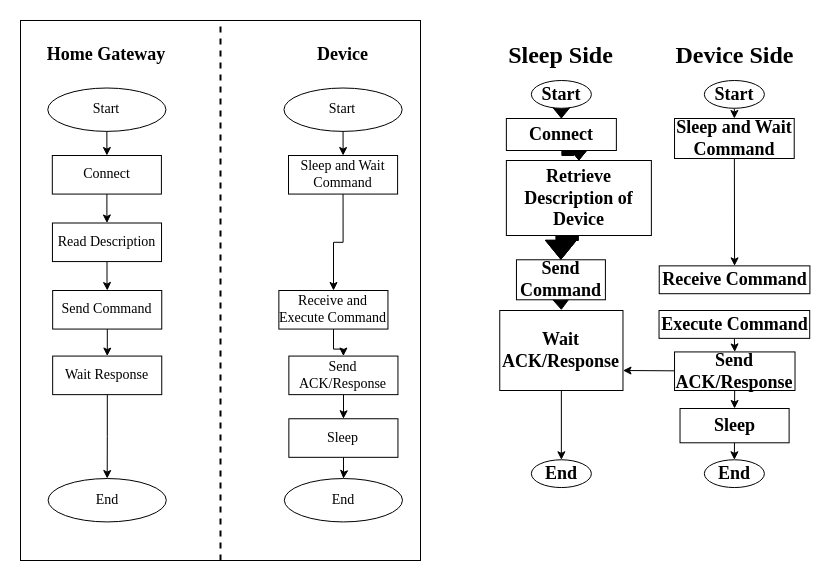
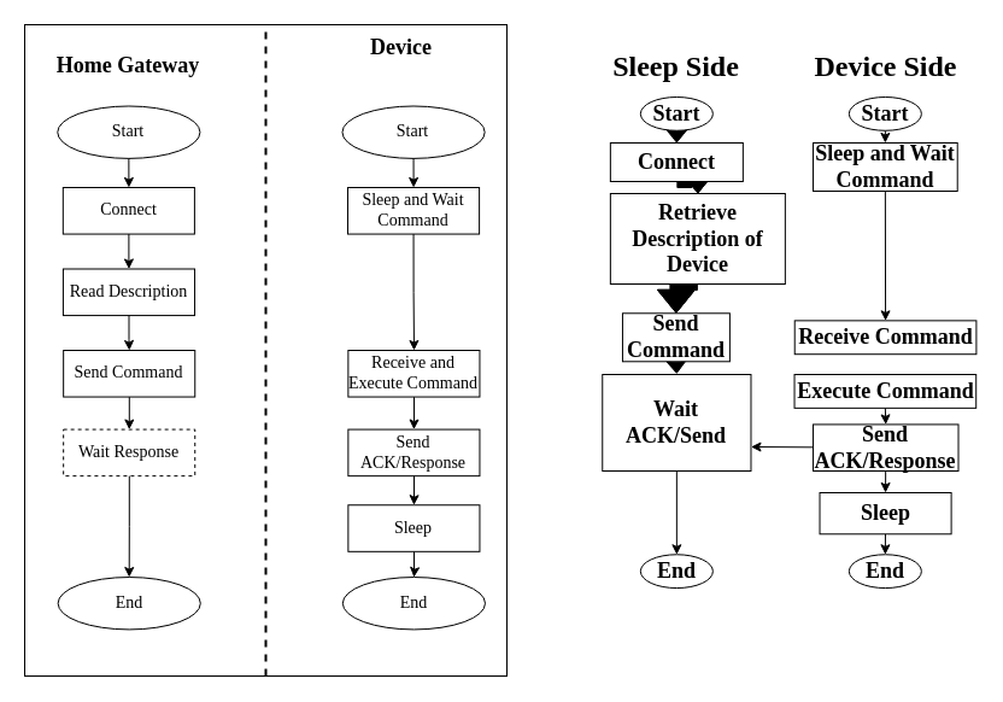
  <mxCell id="0" />
  <mxCell id="1" parent="0" />
  <mxCell id="2" style="edgeStyle=orthogonalEdgeStyle;rounded=0;orthogonalLoop=1;jettySize=auto;html=1;exitX=0.5;exitY=1;exitDx=0;exitDy=0;entryX=0.5;entryY=0;entryDx=0;entryDy=0;shape=flexArrow;fillColor=#000000;" edge="1" source="3" target="8" parent="1"><mxGeometry relative="1" as="geometry" /></mxCell>
  <mxCell id="3" value="&lt;font style=&quot;font-size: 18px;&quot; face=&quot;Times New Roman&quot;&gt;&lt;b style=&quot;&quot;&gt;Start&lt;/b&gt;&lt;/font&gt;" style="ellipse;whiteSpace=wrap;html=1;container=0;rounded=1;strokeColor=default;fontFamily=Helvetica;fontSize=12;fontColor=default;fillColor=default;" vertex="1" parent="1"><mxGeometry x="530.87" y="80" width="60" height="27.78" as="geometry" /></mxCell>
  <mxCell id="4" style="edgeStyle=orthogonalEdgeStyle;rounded=0;orthogonalLoop=1;jettySize=auto;html=1;exitX=0.5;exitY=1;exitDx=0;exitDy=0;entryX=0.5;entryY=0;entryDx=0;entryDy=0;shape=flexArrow;fillColor=#000000;" edge="1" source="5" parent="1"><mxGeometry relative="1" as="geometry"><mxPoint x="560.87" y="309.28" as="targetPoint" /></mxGeometry></mxCell>
  <mxCell id="5" value="&lt;font face=&quot;Times New Roman&quot; style=&quot;font-size: 18px;&quot;&gt;&lt;b&gt;Send Command&lt;/b&gt;&lt;/font&gt;" style="whiteSpace=wrap;html=1;container=0;rounded=0;strokeColor=default;fontFamily=Helvetica;fontSize=12;fontColor=default;fillColor=default;" vertex="1" parent="1"><mxGeometry x="515.96" y="259.28" width="88.94" height="40" as="geometry" /></mxCell>
  <mxCell id="6" value="&lt;font face=&quot;Times New Roman&quot; style=&quot;font-size: 24px;&quot;&gt;&lt;b style=&quot;&quot;&gt;Sleep Side&lt;/b&gt;&lt;/font&gt;" style="text;html=1;strokeColor=none;fillColor=none;align=center;verticalAlign=middle;whiteSpace=wrap;rounded=0;container=0;" vertex="1" parent="1"><mxGeometry x="488.18" y="40" width="145.38" height="30" as="geometry" /></mxCell>
  <mxCell id="7" style="edgeStyle=orthogonalEdgeStyle;rounded=0;orthogonalLoop=1;jettySize=auto;html=1;exitX=0.5;exitY=1;exitDx=0;exitDy=0;entryX=0.5;entryY=0;entryDx=0;entryDy=0;shape=flexArrow;fillColor=#000000;" edge="1" source="8" target="10" parent="1"><mxGeometry relative="1" as="geometry" /></mxCell>
  <mxCell id="8" value="&lt;font style=&quot;font-size: 18px;&quot; face=&quot;Times New Roman&quot;&gt;&lt;b&gt;Connect&lt;/b&gt;&lt;/font&gt;" style="whiteSpace=wrap;html=1;container=0;rounded=0;strokeColor=default;fontFamily=Helvetica;fontSize=12;fontColor=default;fillColor=default;" vertex="1" parent="1"><mxGeometry x="505.87" y="118" width="110" height="32" as="geometry" /></mxCell>
  <mxCell id="9" style="edgeStyle=orthogonalEdgeStyle;rounded=0;orthogonalLoop=1;jettySize=auto;html=1;exitX=0.5;exitY=1;exitDx=0;exitDy=0;entryX=0.5;entryY=0;entryDx=0;entryDy=0;shape=flexArrow;fillColor=#000000;" edge="1" source="10" target="5" parent="1"><mxGeometry relative="1" as="geometry" /></mxCell>
  <mxCell id="10" value="&lt;b style=&quot;border-color: var(--border-color); font-family: &amp;quot;Times New Roman&amp;quot;; font-size: 18px;&quot;&gt;Retrieve Description of Device&lt;/b&gt;" style="whiteSpace=wrap;html=1;container=0;rounded=0;strokeColor=default;fontFamily=Helvetica;fontSize=12;fontColor=default;fillColor=default;" vertex="1" parent="1"><mxGeometry x="505.87" y="160" width="145" height="75" as="geometry" /></mxCell>
  <mxCell id="11" value="&lt;font style=&quot;font-size: 18px;&quot; face=&quot;Times New Roman&quot;&gt;&lt;b style=&quot;&quot;&gt;End&lt;/b&gt;&lt;/font&gt;" style="ellipse;whiteSpace=wrap;html=1;container=0;rounded=1;strokeColor=default;fontFamily=Helvetica;fontSize=12;fontColor=default;fillColor=default;" vertex="1" parent="1"><mxGeometry x="530.87" y="459.28" width="60" height="27.78" as="geometry" /></mxCell>
  <mxCell id="12" value="&lt;font face=&quot;Times New Roman&quot; style=&quot;font-size: 24px;&quot;&gt;&lt;b style=&quot;&quot;&gt;Device Side&lt;/b&gt;&lt;/font&gt;" style="text;html=1;strokeColor=none;fillColor=none;align=center;verticalAlign=middle;whiteSpace=wrap;rounded=0;container=0;" vertex="1" parent="1"><mxGeometry x="669.75" y="40" width="128.63" height="30" as="geometry" /></mxCell>
  <mxCell id="13" style="edgeStyle=none;rounded=0;orthogonalLoop=1;jettySize=auto;html=1;exitX=0.5;exitY=1;exitDx=0;exitDy=0;entryX=0.5;entryY=0;entryDx=0;entryDy=0;" edge="1" parent="1" source="14" target="44"><mxGeometry relative="1" as="geometry" /></mxCell>
  <mxCell id="14" value="&lt;font style=&quot;font-size: 18px;&quot; face=&quot;Times New Roman&quot;&gt;&lt;b style=&quot;&quot;&gt;Start&lt;/b&gt;&lt;/font&gt;" style="ellipse;whiteSpace=wrap;html=1;container=0;rounded=1;strokeColor=default;fontFamily=Helvetica;fontSize=12;fontColor=default;fillColor=default;" vertex="1" parent="1"><mxGeometry x="703.87" y="80" width="60" height="27.78" as="geometry" /></mxCell>
  <mxCell id="15" value="&lt;font style=&quot;font-size: 18px;&quot; face=&quot;Times New Roman&quot;&gt;&lt;b style=&quot;&quot;&gt;End&lt;/b&gt;&lt;/font&gt;" style="ellipse;whiteSpace=wrap;html=1;container=0;rounded=1;strokeColor=default;fontFamily=Helvetica;fontSize=12;fontColor=default;fillColor=default;" vertex="1" parent="1"><mxGeometry x="703.87" y="459.28" width="60" height="27.78" as="geometry" /></mxCell>
  <mxCell id="16" value="" style="group" vertex="1" connectable="0" parent="1"><mxGeometry x="20" y="20" width="400" height="540" as="geometry" /></mxCell>
  <mxCell id="17" value="" style="rounded=0;whiteSpace=wrap;html=1;container=0;" vertex="1" parent="16"><mxGeometry width="400" height="540" as="geometry" /></mxCell>
- <mxCell id="18" value="&lt;font face=&quot;Times New Roman&quot; style=&quot;font-size: 14px;&quot;&gt;Wait Response&lt;/font&gt;" style="whiteSpace=wrap;html=1;container=0;rounded=0;strokeColor=default;fontFamily=Helvetica;fontSize=12;fontColor=default;fillColor=default;" vertex="1" parent="16"><mxGeometry x="32.164" y="335.571" width="109.091" height="38.571" as="geometry" /></mxCell>
+ <mxCell id="18" value="&lt;font face=&quot;Times New Roman&quot; style=&quot;font-size: 14px;&quot;&gt;Wait Response&lt;/font&gt;" style="whiteSpace=wrap;html=1;container=0;rounded=0;strokeColor=default;fontFamily=Helvetica;fontSize=12;fontColor=default;fillColor=default;dashed=1;" vertex="1" parent="16"><mxGeometry x="32.164" y="335.571" width="109.091" height="38.571" as="geometry" /></mxCell>
  <mxCell id="19" value="&lt;font style=&quot;font-size: 14px;&quot; face=&quot;Times New Roman&quot;&gt;Start&lt;/font&gt;" style="ellipse;whiteSpace=wrap;html=1;container=0;rounded=1;strokeColor=default;fontFamily=Helvetica;fontSize=12;fontColor=default;fillColor=default;" vertex="1" parent="16"><mxGeometry x="27.273" y="67.5" width="118.182" height="43.393" as="geometry" /></mxCell>
  <mxCell id="20" value="&lt;font style=&quot;font-size: 14px;&quot; face=&quot;Times New Roman&quot;&gt;Connect&lt;/font&gt;" style="whiteSpace=wrap;html=1;container=0;rounded=0;strokeColor=default;fontFamily=Helvetica;fontSize=12;fontColor=default;fillColor=default;" vertex="1" parent="16"><mxGeometry x="31.818" y="135" width="109.091" height="38.571" as="geometry" /></mxCell>
  <mxCell id="21" value="" style="edgeStyle=orthogonalEdgeStyle;rounded=0;orthogonalLoop=1;jettySize=auto;html=1;" edge="1" parent="16" source="19" target="20"><mxGeometry relative="1" as="geometry" /></mxCell>
  <mxCell id="22" style="edgeStyle=orthogonalEdgeStyle;rounded=0;orthogonalLoop=1;jettySize=auto;html=1;entryX=0.5;entryY=0;entryDx=0;entryDy=0;" edge="1" parent="16" source="18" target="30"><mxGeometry relative="1" as="geometry"><mxPoint x="86.709" y="398.25" as="targetPoint" /></mxGeometry></mxCell>
  <mxCell id="23" style="edgeStyle=orthogonalEdgeStyle;rounded=0;orthogonalLoop=1;jettySize=auto;html=1;entryX=0.5;entryY=0;entryDx=0;entryDy=0;" edge="1" parent="16" source="24" target="18"><mxGeometry relative="1" as="geometry" /></mxCell>
  <mxCell id="24" value="&lt;font style=&quot;font-size: 14px;&quot; face=&quot;Times New Roman&quot;&gt;Send Command&lt;/font&gt;" style="whiteSpace=wrap;html=1;container=0;rounded=0;strokeColor=default;fontFamily=Helvetica;fontSize=12;fontColor=default;fillColor=default;" vertex="1" parent="16"><mxGeometry x="32.164" y="270" width="109.091" height="38.571" as="geometry" /></mxCell>
  <mxCell id="25" value="&lt;font face=&quot;Times New Roman&quot; style=&quot;font-size: 18px;&quot;&gt;&lt;b style=&quot;&quot;&gt;Home Gateway&lt;/b&gt;&lt;/font&gt;" style="text;html=1;strokeColor=none;fillColor=none;align=center;verticalAlign=middle;whiteSpace=wrap;rounded=0;container=0;" vertex="1" parent="16"><mxGeometry x="25.291" y="19.286" width="122.382" height="28.929" as="geometry" /></mxCell>
- <mxCell id="26" value="&lt;font face=&quot;Times New Roman&quot; style=&quot;font-size: 18px;&quot;&gt;&lt;b style=&quot;&quot;&gt;Device&lt;/b&gt;&lt;/font&gt;" style="text;html=1;strokeColor=none;fillColor=none;align=center;verticalAlign=middle;whiteSpace=wrap;rounded=0;container=0;" vertex="1" parent="16"><mxGeometry x="268.182" y="19.286" width="109.091" height="28.929" as="geometry" /></mxCell>
+ <mxCell id="26" value="&lt;font face=&quot;Times New Roman&quot; style=&quot;font-size: 18px;&quot;&gt;&lt;b style=&quot;&quot;&gt;Device&lt;/b&gt;&lt;/font&gt;" style="text;html=1;strokeColor=none;fillColor=none;align=center;verticalAlign=middle;whiteSpace=wrap;rounded=0;container=0;" vertex="1" parent="16"><mxGeometry x="258.182" y="4.286" width="109.091" height="28.929" as="geometry" /></mxCell>
  <mxCell id="27" value="" style="edgeStyle=orthogonalEdgeStyle;rounded=0;orthogonalLoop=1;jettySize=auto;html=1;" edge="1" parent="16" source="28" target="24"><mxGeometry relative="1" as="geometry" /></mxCell>
  <mxCell id="28" value="&lt;font style=&quot;font-size: 14px;&quot; face=&quot;Times New Roman&quot;&gt;Read Description&lt;/font&gt;" style="whiteSpace=wrap;html=1;container=0;rounded=0;strokeColor=default;fontFamily=Helvetica;fontSize=12;fontColor=default;fillColor=default;" vertex="1" parent="16"><mxGeometry x="31.936" y="202.5" width="109.091" height="38.571" as="geometry" /></mxCell>
  <mxCell id="29" style="edgeStyle=orthogonalEdgeStyle;rounded=0;orthogonalLoop=1;jettySize=auto;html=1;entryX=0.5;entryY=0;entryDx=0;entryDy=0;fontFamily=Helvetica;fontSize=12;fontColor=default;" edge="1" parent="16" source="20" target="28"><mxGeometry relative="1" as="geometry"><mxPoint x="86.364" y="202.5" as="targetPoint" /></mxGeometry></mxCell>
  <mxCell id="30" value="&lt;font style=&quot;font-size: 14px;&quot; face=&quot;Times New Roman&quot;&gt;End&lt;/font&gt;" style="ellipse;whiteSpace=wrap;html=1;container=0;rounded=1;strokeColor=default;fontFamily=Helvetica;fontSize=12;fontColor=default;fillColor=default;" vertex="1" parent="16"><mxGeometry x="27.618" y="458.036" width="118.182" height="43.393" as="geometry" /></mxCell>
  <mxCell id="31" value="&lt;font style=&quot;font-size: 14px;&quot; face=&quot;Times New Roman&quot;&gt;Send ACK/Response&lt;/font&gt;" style="whiteSpace=wrap;html=1;container=0;rounded=0;strokeColor=default;fontFamily=Helvetica;fontSize=12;fontColor=default;fillColor=default;" vertex="1" parent="16"><mxGeometry x="268.355" y="335.571" width="109.091" height="38.571" as="geometry" /></mxCell>
  <mxCell id="32" value="&lt;font style=&quot;font-size: 14px;&quot; face=&quot;Times New Roman&quot;&gt;Start&lt;/font&gt;" style="ellipse;whiteSpace=wrap;html=1;container=0;rounded=1;strokeColor=default;fontFamily=Helvetica;fontSize=12;fontColor=default;fillColor=default;" vertex="1" parent="16"><mxGeometry x="263.464" y="67.5" width="118.182" height="43.393" as="geometry" /></mxCell>
  <mxCell id="33" value="&lt;font style=&quot;font-size: 14px;&quot; face=&quot;Times New Roman&quot;&gt;Sleep and Wait Command&lt;/font&gt;" style="whiteSpace=wrap;html=1;container=0;rounded=0;strokeColor=default;fontFamily=Helvetica;fontSize=12;fontColor=default;fillColor=default;" vertex="1" parent="16"><mxGeometry x="268.009" y="135" width="109.091" height="38.571" as="geometry" /></mxCell>
  <mxCell id="34" value="" style="edgeStyle=orthogonalEdgeStyle;rounded=0;orthogonalLoop=1;jettySize=auto;html=1;" edge="1" parent="16" source="32" target="33"><mxGeometry relative="1" as="geometry" /></mxCell>
  <mxCell id="35" value="&lt;font style=&quot;font-size: 14px;&quot; face=&quot;Times New Roman&quot;&gt;Sleep&lt;/font&gt;" style="whiteSpace=wrap;html=1;container=0;rounded=0;strokeColor=default;fontFamily=Helvetica;fontSize=12;fontColor=default;fillColor=default;" vertex="1" parent="16"><mxGeometry x="268.355" y="398.25" width="109.091" height="38.571" as="geometry" /></mxCell>
  <mxCell id="36" style="edgeStyle=orthogonalEdgeStyle;rounded=0;orthogonalLoop=1;jettySize=auto;html=1;entryX=0.5;entryY=0;entryDx=0;entryDy=0;" edge="1" parent="16" source="31" target="35"><mxGeometry relative="1" as="geometry" /></mxCell>
  <mxCell id="37" style="edgeStyle=orthogonalEdgeStyle;rounded=0;orthogonalLoop=1;jettySize=auto;html=1;entryX=0.5;entryY=0;entryDx=0;entryDy=0;" edge="1" parent="16" source="38" target="31"><mxGeometry relative="1" as="geometry" /></mxCell>
- <mxCell id="38" value="&lt;font style=&quot;font-size: 14px;&quot; face=&quot;Times New Roman&quot;&gt;Receive and Execute Command&lt;/font&gt;" style="whiteSpace=wrap;html=1;container=0;rounded=0;strokeColor=default;fontFamily=Helvetica;fontSize=12;fontColor=default;fillColor=default;" vertex="1" parent="16"><mxGeometry x="258.355" y="270" width="109.091" height="38.571" as="geometry" /></mxCell>
+ <mxCell id="38" value="&lt;font style=&quot;font-size: 14px;&quot; face=&quot;Times New Roman&quot;&gt;Receive and Execute Command&lt;/font&gt;" style="whiteSpace=wrap;html=1;container=0;rounded=0;strokeColor=default;fontFamily=Helvetica;fontSize=12;fontColor=default;fillColor=default;" vertex="1" parent="16"><mxGeometry x="268.355" y="270" width="109.091" height="38.571" as="geometry" /></mxCell>
  <mxCell id="39" value="" style="edgeStyle=orthogonalEdgeStyle;rounded=0;orthogonalLoop=1;jettySize=auto;html=1;exitX=0.5;exitY=1;exitDx=0;exitDy=0;" edge="1" parent="16" source="33" target="38"><mxGeometry relative="1" as="geometry"><mxPoint x="322.636" y="241.071" as="sourcePoint" /></mxGeometry></mxCell>
  <mxCell id="40" value="&lt;font style=&quot;font-size: 14px;&quot; face=&quot;Times New Roman&quot;&gt;End&lt;/font&gt;" style="ellipse;whiteSpace=wrap;html=1;container=0;rounded=1;strokeColor=default;fontFamily=Helvetica;fontSize=12;fontColor=default;fillColor=default;" vertex="1" parent="16"><mxGeometry x="263.809" y="458.036" width="118.182" height="43.393" as="geometry" /></mxCell>
  <mxCell id="41" value="" style="edgeStyle=orthogonalEdgeStyle;rounded=0;orthogonalLoop=1;jettySize=auto;html=1;" edge="1" parent="16" source="35" target="40"><mxGeometry relative="1" as="geometry" /></mxCell>
  <mxCell id="42" value="" style="endArrow=none;dashed=1;html=1;rounded=0;entryX=0.5;entryY=0;entryDx=0;entryDy=0;exitX=0.5;exitY=1;exitDx=0;exitDy=0;strokeWidth=2;" edge="1" parent="16" source="17" target="17"><mxGeometry width="50" height="50" relative="1" as="geometry"><mxPoint x="63.636" y="241.071" as="sourcePoint" /><mxPoint x="109.091" y="192.857" as="targetPoint" /></mxGeometry></mxCell>
  <mxCell id="43" style="edgeStyle=none;rounded=0;orthogonalLoop=1;jettySize=auto;html=1;exitX=0.5;exitY=1;exitDx=0;exitDy=0;entryX=0.5;entryY=0;entryDx=0;entryDy=0;" edge="1" parent="1" source="44" target="45"><mxGeometry relative="1" as="geometry" /></mxCell>
  <mxCell id="44" value="&lt;div style=&quot;&quot;&gt;&lt;font face=&quot;Times New Roman&quot; style=&quot;font-size: 18px;&quot;&gt;&lt;b&gt;Sleep and Wait Command&lt;/b&gt;&lt;/font&gt;&lt;br&gt;&lt;/div&gt;" style="whiteSpace=wrap;html=1;container=0;rounded=0;strokeColor=default;fontFamily=Helvetica;fontSize=12;fontColor=default;fillColor=default;" vertex="1" parent="1"><mxGeometry x="674.03" y="118" width="119.69" height="40" as="geometry" /></mxCell>
  <mxCell id="45" value="&lt;font style=&quot;font-size: 18px;&quot; face=&quot;Times New Roman&quot;&gt;&lt;b style=&quot;&quot;&gt;Receive Command&lt;/b&gt;&lt;/font&gt;" style="whiteSpace=wrap;html=1;container=0;rounded=0;strokeColor=default;fontFamily=Helvetica;fontSize=12;fontColor=default;fillColor=default;" vertex="1" parent="1"><mxGeometry x="658.73" y="265.36" width="150.68" height="27.85" as="geometry" /></mxCell>
  <mxCell id="46" style="edgeStyle=none;rounded=0;orthogonalLoop=1;jettySize=auto;html=1;exitX=0.5;exitY=1;exitDx=0;exitDy=0;entryX=0.5;entryY=0;entryDx=0;entryDy=0;" edge="1" parent="1" source="47" target="52"><mxGeometry relative="1" as="geometry" /></mxCell>
  <mxCell id="47" value="&lt;font style=&quot;font-size: 18px;&quot; face=&quot;Times New Roman&quot;&gt;&lt;b&gt;Execute&amp;nbsp;&lt;font style=&quot;&quot;&gt;Command&lt;/font&gt;&lt;/b&gt;&lt;/font&gt;" style="whiteSpace=wrap;html=1;container=0;rounded=0;strokeColor=default;fontFamily=Helvetica;fontSize=12;fontColor=default;fillColor=default;" vertex="1" parent="1"><mxGeometry x="658.53" y="310" width="150.68" height="27.85" as="geometry" /></mxCell>
  <mxCell id="48" style="edgeStyle=none;rounded=0;orthogonalLoop=1;jettySize=auto;html=1;entryX=0.5;entryY=0;entryDx=0;entryDy=0;" edge="1" parent="1" source="49" target="11"><mxGeometry relative="1" as="geometry" /></mxCell>
- <mxCell id="49" value="&lt;font face=&quot;Times New Roman&quot; style=&quot;font-size: 18px;&quot;&gt;&lt;b style=&quot;&quot;&gt;Wait &lt;/b&gt;&lt;/font&gt;&lt;b style=&quot;border-color: var(--border-color); font-family: &amp;quot;Times New Roman&amp;quot;; font-size: 18px;&quot;&gt;ACK/&lt;/b&gt;&lt;font face=&quot;Times New Roman&quot; style=&quot;font-size: 18px;&quot;&gt;&lt;b style=&quot;&quot;&gt;Response&lt;/b&gt;&lt;/font&gt;" style="whiteSpace=wrap;html=1;container=0;rounded=0;strokeColor=default;fontFamily=Helvetica;fontSize=12;fontColor=default;fillColor=default;" vertex="1" parent="1"><mxGeometry x="499.26" y="310" width="123.22" height="80" as="geometry" /></mxCell>
+ <mxCell id="49" value="&lt;font face=&quot;Times New Roman&quot; style=&quot;font-size: 18px;&quot;&gt;&lt;b style=&quot;&quot;&gt;Wait &lt;/b&gt;&lt;/font&gt;&lt;b style=&quot;border-color: var(--border-color); font-family: &amp;quot;Times New Roman&amp;quot;; font-size: 18px;&quot;&gt;ACK/&lt;/b&gt;&lt;font face=&quot;Times New Roman&quot; style=&quot;font-size: 18px;&quot;&gt;&lt;b style=&quot;&quot;&gt;Send&lt;/b&gt;&lt;/font&gt;" style="whiteSpace=wrap;html=1;container=0;rounded=0;strokeColor=default;fontFamily=Helvetica;fontSize=12;fontColor=default;fillColor=default;" vertex="1" parent="1"><mxGeometry x="499.26" y="310" width="123.22" height="80" as="geometry" /></mxCell>
  <mxCell id="50" style="edgeStyle=none;rounded=0;orthogonalLoop=1;jettySize=auto;html=1;entryX=1;entryY=0.75;entryDx=0;entryDy=0;" edge="1" parent="1" source="52" target="49"><mxGeometry relative="1" as="geometry" /></mxCell>
  <mxCell id="51" style="edgeStyle=none;rounded=0;orthogonalLoop=1;jettySize=auto;html=1;entryX=0.5;entryY=0;entryDx=0;entryDy=0;" edge="1" parent="1" source="52" target="54"><mxGeometry relative="1" as="geometry" /></mxCell>
  <mxCell id="52" value="&lt;font style=&quot;font-size: 18px;&quot; face=&quot;Times New Roman&quot;&gt;&lt;b&gt;Send ACK/Response&lt;/b&gt;&lt;/font&gt;" style="whiteSpace=wrap;html=1;container=0;rounded=0;strokeColor=default;fontFamily=Helvetica;fontSize=12;fontColor=default;fillColor=default;" vertex="1" parent="1"><mxGeometry x="674.03" y="351.43" width="120.48" height="38.57" as="geometry" /></mxCell>
  <mxCell id="53" style="edgeStyle=none;rounded=0;orthogonalLoop=1;jettySize=auto;html=1;entryX=0.5;entryY=0;entryDx=0;entryDy=0;" edge="1" parent="1" source="54" target="15"><mxGeometry relative="1" as="geometry" /></mxCell>
  <mxCell id="54" value="&lt;font style=&quot;font-size: 18px;&quot; face=&quot;Times New Roman&quot;&gt;&lt;b&gt;Sleep&lt;/b&gt;&lt;/font&gt;" style="whiteSpace=wrap;html=1;container=0;rounded=0;strokeColor=default;fontFamily=Helvetica;fontSize=12;fontColor=default;fillColor=default;" vertex="1" parent="1"><mxGeometry x="679.52" y="408" width="109.09" height="34.29" as="geometry" /></mxCell>
